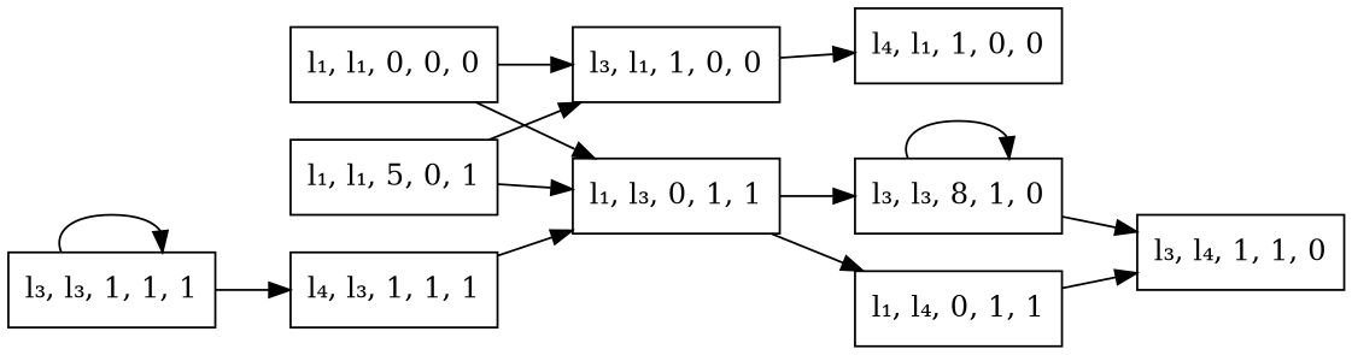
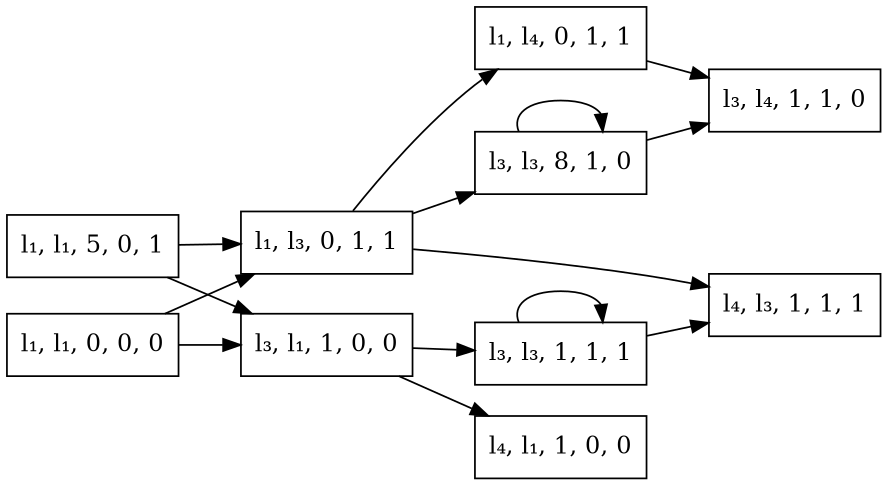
  digraph {
    rankdir=LR
    node [shape=box]
    n1 [label="l₁, l₁, 5, 0, 1"]
    n2 [label="l₃, l₁, 1, 0, 0"]
    n3 [label="l₁, l₃, 0, 1, 1"]
    n4 [label="l₃, l₃, 1, 1, 1"]
    n5 [label="l₄, l₁, 1, 0, 0"]
    n6 [label="l₃, l₃, 8, 1, 0"]
    n7 [label="l₁, l₄, 0, 1, 1"]
    n8 [label="l₁, l₁, 0, 0, 0"]
    n9 [label="l₄, l₃, 1, 1, 1"]
    n10 [label="l₃, l₄, 1, 1, 0"]
    n1 -> n2
    n1 -> n3
+   n2 -> n4
    n2 -> n5
    n3 -> n6
    n3 -> n7
    n4 -> n4
    n4 -> n9
    n6 -> n6
    n6 -> n10
    n7 -> n10
    n8 -> n2
    n8 -> n3
-   n9 -> n3
+   n3 -> n9
  }
